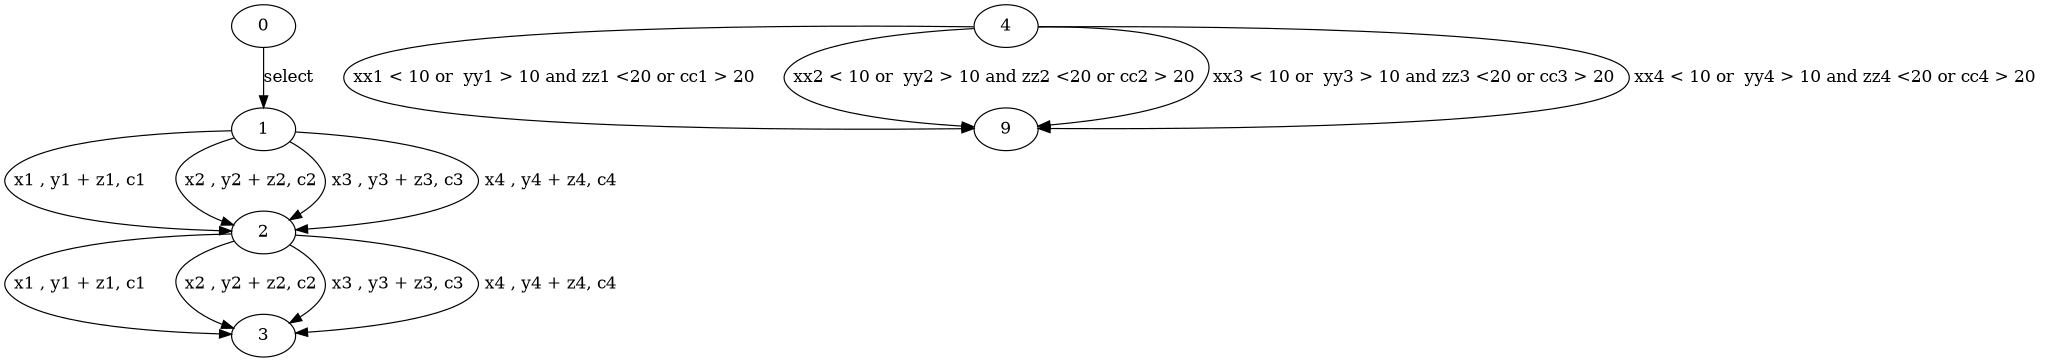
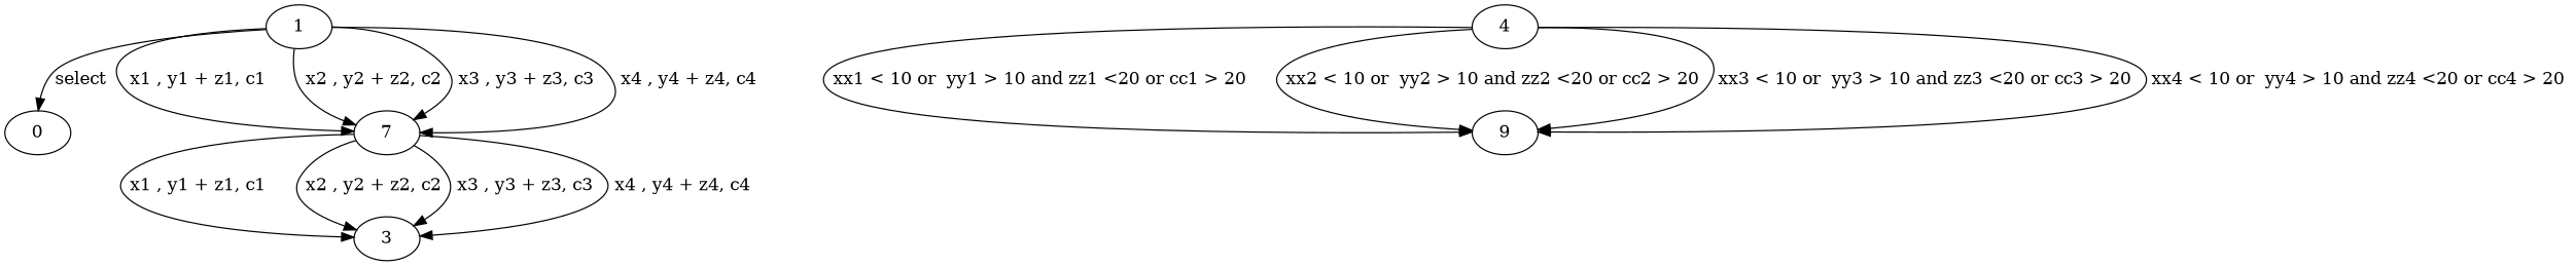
  digraph {
    0
    1
-   2
+   2 [label=7]
    3
    n5 [label=9]
    4
-   0 -> 1 [label="select "]
+   1 -> 0 [label="select "]
    1 -> 2 [label=" x1 , y1 + z1, c1 "]
    1 -> 2 [label=" x2 , y2 + z2, c2 "]
    1 -> 2 [label=" x3 , y3 + z3, c3 "]
    1 -> 2 [label=" x4 , y4 + z4, c4 "]
    2 -> 3 [label=" x1 , y1 + z1, c1 "]
    2 -> 3 [label=" x2 , y2 + z2, c2 "]
    2 -> 3 [label=" x3 , y3 + z3, c3 "]
    2 -> 3 [label=" x4 , y4 + z4, c4 "]
    4 -> n5 [label=" xx1 < 10 or  yy1 > 10 and zz1 <20 or cc1 > 20 "]
    4 -> n5 [label=" xx2 < 10 or  yy2 > 10 and zz2 <20 or cc2 > 20 "]
    4 -> n5 [label=" xx3 < 10 or  yy3 > 10 and zz3 <20 or cc3 > 20 "]
    4 -> n5 [label=" xx4 < 10 or  yy4 > 10 and zz4 <20 or cc4 > 20 "]
  }
